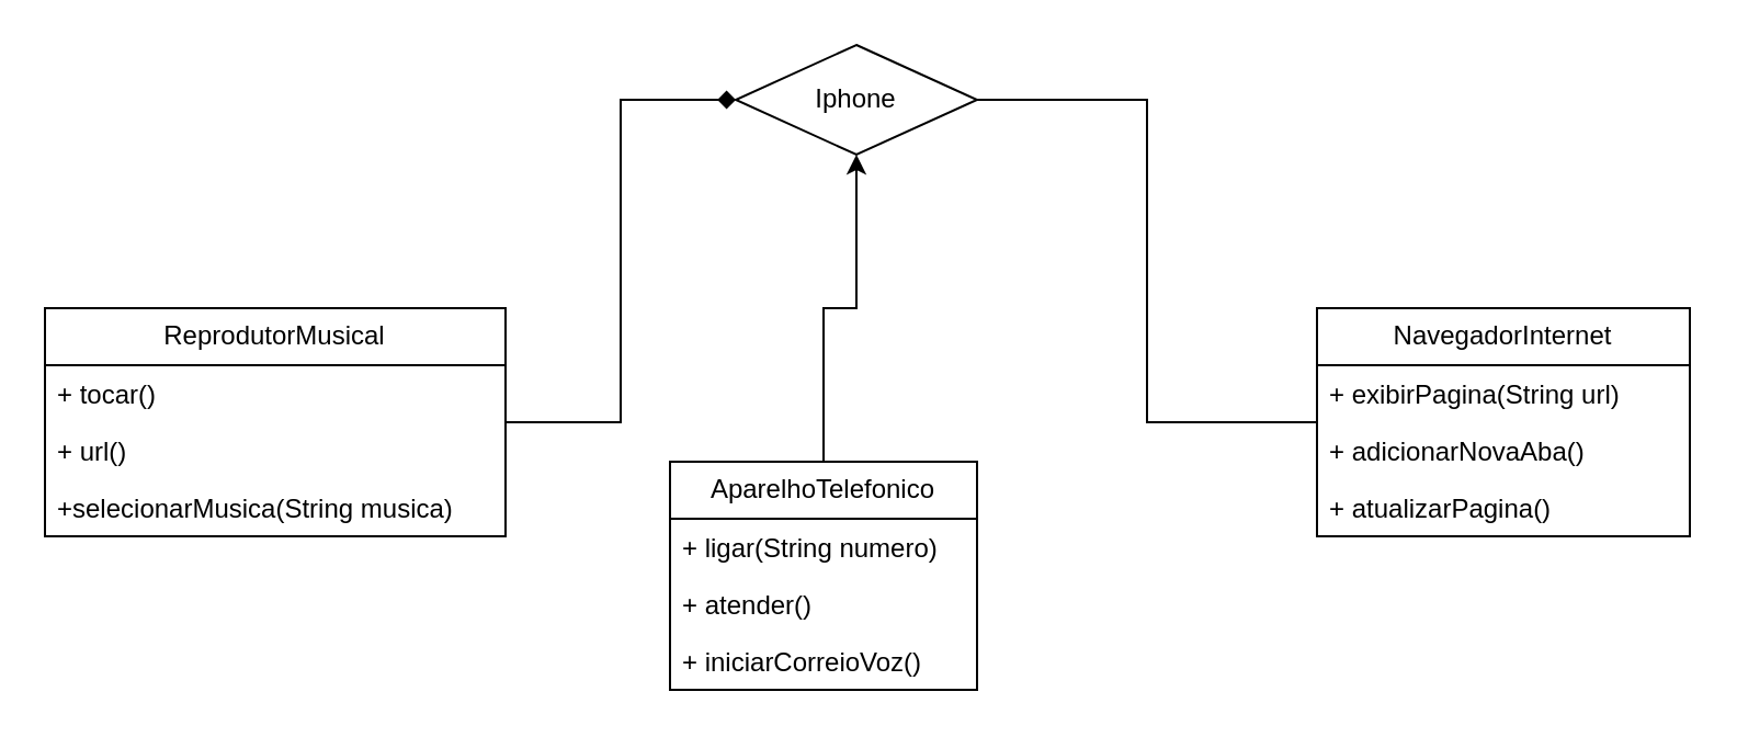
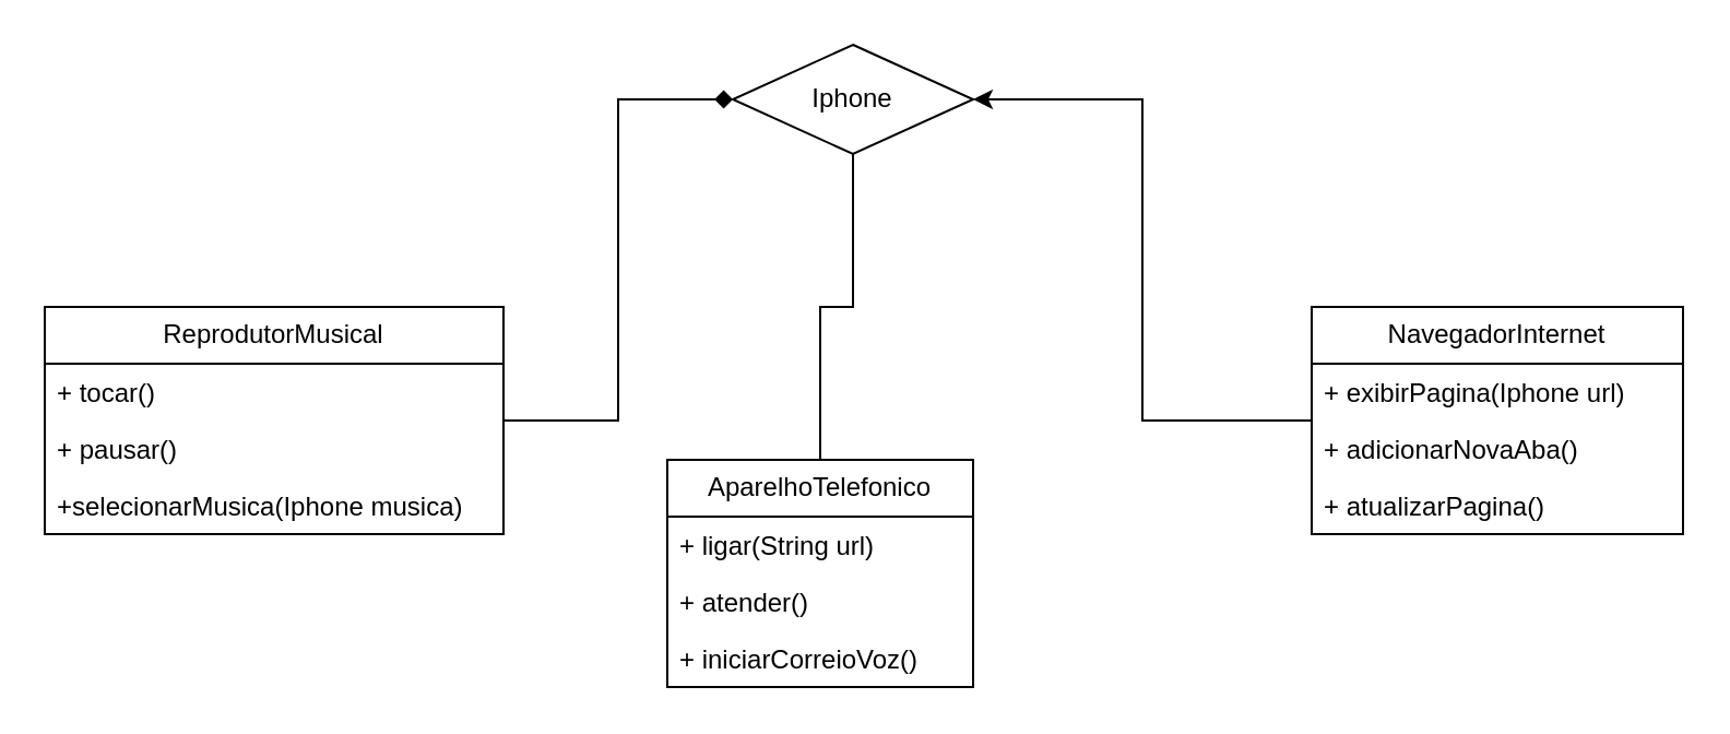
  <mxCell id="0" />
  <mxCell id="1" parent="0" />
  <mxCell id="2" value="Iphone" style="rhombus;html=1;whiteSpace=wrap;" vertex="1" parent="1"><mxGeometry x="335" y="20" width="110" height="50" as="geometry" /></mxCell>
  <mxCell id="3" value="" style="edgeStyle=orthogonalEdgeStyle;rounded=0;orthogonalLoop=1;jettySize=auto;html=1;entryX=0;entryY=0.5;entryDx=0;entryDy=0;endArrow=diamond;" edge="1" parent="1" source="4" target="2"><mxGeometry relative="1" as="geometry"><mxPoint x="200" y="70" as="targetPoint" /></mxGeometry></mxCell>
  <mxCell id="4" value="ReprodutorMusical" style="swimlane;fontStyle=0;childLayout=stackLayout;horizontal=1;startSize=26;fillColor=none;horizontalStack=0;resizeParent=1;resizeParentMax=0;resizeLast=0;collapsible=1;marginBottom=0;whiteSpace=wrap;html=1;" vertex="1" parent="1"><mxGeometry x="20" y="140" width="210" height="104" as="geometry" /></mxCell>
  <mxCell id="5" value="+ tocar()" style="text;strokeColor=none;fillColor=none;align=left;verticalAlign=top;spacingLeft=4;spacingRight=4;overflow=hidden;rotatable=0;points=[[0,0.5],[1,0.5]];portConstraint=eastwest;whiteSpace=wrap;html=1;" vertex="1" parent="4"><mxGeometry y="26" width="210" height="26" as="geometry" /></mxCell>
- <mxCell id="6" value="+ url()" style="text;strokeColor=none;fillColor=none;align=left;verticalAlign=top;spacingLeft=4;spacingRight=4;overflow=hidden;rotatable=0;points=[[0,0.5],[1,0.5]];portConstraint=eastwest;whiteSpace=wrap;html=1;" vertex="1" parent="4"><mxGeometry y="52" width="210" height="26" as="geometry" /></mxCell>
- <mxCell id="7" value="+selecionarMusica(String musica)" style="text;strokeColor=none;fillColor=none;align=left;verticalAlign=top;spacingLeft=4;spacingRight=4;overflow=hidden;rotatable=0;points=[[0,0.5],[1,0.5]];portConstraint=eastwest;whiteSpace=wrap;html=1;" vertex="1" parent="4"><mxGeometry y="78" width="210" height="26" as="geometry" /></mxCell>
- <mxCell id="8" value="" style="edgeStyle=orthogonalEdgeStyle;rounded=0;orthogonalLoop=1;jettySize=auto;html=1;entryX=1;entryY=0.5;entryDx=0;entryDy=0;endArrow=none;" edge="1" parent="1" source="9" target="2"><mxGeometry relative="1" as="geometry"><mxPoint x="505" y="18" as="targetPoint" /></mxGeometry></mxCell>
+ <mxCell id="6" value="+ pausar()" style="text;strokeColor=none;fillColor=none;align=left;verticalAlign=top;spacingLeft=4;spacingRight=4;overflow=hidden;rotatable=0;points=[[0,0.5],[1,0.5]];portConstraint=eastwest;whiteSpace=wrap;html=1;" vertex="1" parent="4"><mxGeometry y="52" width="210" height="26" as="geometry" /></mxCell>
+ <mxCell id="7" value="+selecionarMusica(Iphone musica)" style="text;strokeColor=none;fillColor=none;align=left;verticalAlign=top;spacingLeft=4;spacingRight=4;overflow=hidden;rotatable=0;points=[[0,0.5],[1,0.5]];portConstraint=eastwest;whiteSpace=wrap;html=1;" vertex="1" parent="4"><mxGeometry y="78" width="210" height="26" as="geometry" /></mxCell>
+ <mxCell id="8" value="" style="edgeStyle=orthogonalEdgeStyle;rounded=0;orthogonalLoop=1;jettySize=auto;html=1;entryX=1;entryY=0.5;entryDx=0;entryDy=0;" edge="1" parent="1" source="9" target="2"><mxGeometry relative="1" as="geometry"><mxPoint x="505" y="18" as="targetPoint" /></mxGeometry></mxCell>
  <mxCell id="9" value="NavegadorInternet" style="swimlane;fontStyle=0;childLayout=stackLayout;horizontal=1;startSize=26;fillColor=none;horizontalStack=0;resizeParent=1;resizeParentMax=0;resizeLast=0;collapsible=1;marginBottom=0;whiteSpace=wrap;html=1;" vertex="1" parent="1"><mxGeometry x="600" y="140" width="170" height="104" as="geometry" /></mxCell>
- <mxCell id="10" value="+ exibirPagina(String url)" style="text;strokeColor=none;fillColor=none;align=left;verticalAlign=top;spacingLeft=4;spacingRight=4;overflow=hidden;rotatable=0;points=[[0,0.5],[1,0.5]];portConstraint=eastwest;whiteSpace=wrap;html=1;" vertex="1" parent="9"><mxGeometry y="26" width="170" height="26" as="geometry" /></mxCell>
+ <mxCell id="10" value="+ exibirPagina(Iphone url)" style="text;strokeColor=none;fillColor=none;align=left;verticalAlign=top;spacingLeft=4;spacingRight=4;overflow=hidden;rotatable=0;points=[[0,0.5],[1,0.5]];portConstraint=eastwest;whiteSpace=wrap;html=1;" vertex="1" parent="9"><mxGeometry y="26" width="170" height="26" as="geometry" /></mxCell>
  <mxCell id="11" value="    + adicionarNovaAba()&lt;div&gt;&lt;br/&gt;&lt;/div&gt;" style="text;strokeColor=none;fillColor=none;align=left;verticalAlign=top;spacingLeft=4;spacingRight=4;overflow=hidden;rotatable=0;points=[[0,0.5],[1,0.5]];portConstraint=eastwest;whiteSpace=wrap;html=1;" vertex="1" parent="9"><mxGeometry y="52" width="170" height="26" as="geometry" /></mxCell>
  <mxCell id="12" value=" + atualizarPagina()" style="text;strokeColor=none;fillColor=none;align=left;verticalAlign=top;spacingLeft=4;spacingRight=4;overflow=hidden;rotatable=0;points=[[0,0.5],[1,0.5]];portConstraint=eastwest;whiteSpace=wrap;html=1;" vertex="1" parent="9"><mxGeometry y="78" width="170" height="26" as="geometry" /></mxCell>
- <mxCell id="13" value="" style="edgeStyle=orthogonalEdgeStyle;rounded=0;orthogonalLoop=1;jettySize=auto;html=1;" edge="1" parent="1" source="14" target="2"><mxGeometry relative="1" as="geometry" /></mxCell>
+ <mxCell id="13" value="" style="edgeStyle=orthogonalEdgeStyle;rounded=0;orthogonalLoop=1;jettySize=auto;html=1;endArrow=none;" edge="1" parent="1" source="14" target="2"><mxGeometry relative="1" as="geometry" /></mxCell>
  <mxCell id="14" value="AparelhoTelefonico" style="swimlane;fontStyle=0;childLayout=stackLayout;horizontal=1;startSize=26;fillColor=none;horizontalStack=0;resizeParent=1;resizeParentMax=0;resizeLast=0;collapsible=1;marginBottom=0;whiteSpace=wrap;html=1;" vertex="1" parent="1"><mxGeometry x="305" y="210" width="140" height="104" as="geometry" /></mxCell>
- <mxCell id="15" value=" + ligar(String numero)" style="text;strokeColor=none;fillColor=none;align=left;verticalAlign=top;spacingLeft=4;spacingRight=4;overflow=hidden;rotatable=0;points=[[0,0.5],[1,0.5]];portConstraint=eastwest;whiteSpace=wrap;html=1;" vertex="1" parent="14"><mxGeometry y="26" width="140" height="26" as="geometry" /></mxCell>
+ <mxCell id="15" value=" + ligar(String url)" style="text;strokeColor=none;fillColor=none;align=left;verticalAlign=top;spacingLeft=4;spacingRight=4;overflow=hidden;rotatable=0;points=[[0,0.5],[1,0.5]];portConstraint=eastwest;whiteSpace=wrap;html=1;" vertex="1" parent="14"><mxGeometry y="26" width="140" height="26" as="geometry" /></mxCell>
  <mxCell id="16" value="+ atender()" style="text;strokeColor=none;fillColor=none;align=left;verticalAlign=top;spacingLeft=4;spacingRight=4;overflow=hidden;rotatable=0;points=[[0,0.5],[1,0.5]];portConstraint=eastwest;whiteSpace=wrap;html=1;" vertex="1" parent="14"><mxGeometry y="52" width="140" height="26" as="geometry" /></mxCell>
  <mxCell id="17" value="+ iniciarCorreioVoz()" style="text;strokeColor=none;fillColor=none;align=left;verticalAlign=top;spacingLeft=4;spacingRight=4;overflow=hidden;rotatable=0;points=[[0,0.5],[1,0.5]];portConstraint=eastwest;whiteSpace=wrap;html=1;" vertex="1" parent="14"><mxGeometry y="78" width="140" height="26" as="geometry" /></mxCell>
